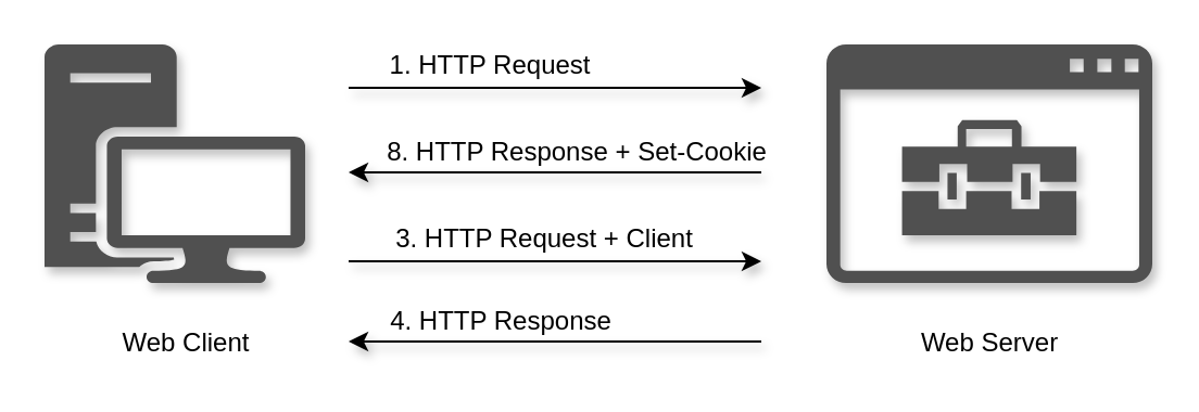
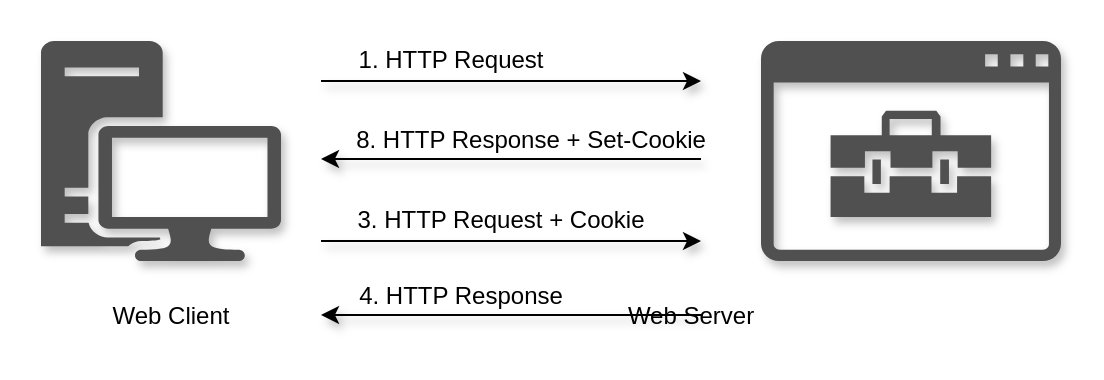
  <mxCell id="0" />
  <mxCell id="1" parent="0" />
  <mxCell id="2" value="" style="pointerEvents=1;shadow=1;dashed=0;html=1;strokeColor=none;labelPosition=center;verticalLabelPosition=bottom;verticalAlign=top;align=center;fillColor=#505050;shape=mxgraph.mscae.intune.intune_managed_app" parent="1" vertex="1"><mxGeometry x="380" y="20" width="150" height="110" as="geometry" /></mxCell>
  <mxCell id="3" value="" style="endArrow=classic;html=1;shadow=1;" parent="1" edge="1"><mxGeometry width="50" height="50" relative="1" as="geometry"><mxPoint x="160" y="40" as="sourcePoint" /><mxPoint x="350" y="40" as="targetPoint" /></mxGeometry></mxCell>
  <mxCell id="4" value="1. HTTP Request" style="text;html=1;align=center;verticalAlign=middle;resizable=0;points=[];autosize=1;shadow=1;" parent="1" vertex="1"><mxGeometry x="170" y="20" width="110" height="20" as="geometry" /></mxCell>
  <mxCell id="5" value="" style="endArrow=classic;html=1;shadow=1;" parent="1" edge="1"><mxGeometry width="50" height="50" relative="1" as="geometry"><mxPoint x="350" y="79" as="sourcePoint" /><mxPoint x="160" y="79" as="targetPoint" /></mxGeometry></mxCell>
  <mxCell id="6" value="8. HTTP Response + Set-Cookie" style="text;html=1;align=center;verticalAlign=middle;resizable=0;points=[];autosize=1;shadow=1;" parent="1" vertex="1"><mxGeometry x="170" y="60" width="190" height="20" as="geometry" /></mxCell>
  <mxCell id="7" value="Web Client" style="text;html=1;align=center;verticalAlign=middle;resizable=0;points=[];autosize=1;fillColor=none;strokeColor=none;" parent="1" vertex="1"><mxGeometry x="50" y="148" width="70" height="20" as="geometry" /></mxCell>
- <mxCell id="8" value="Web Server" style="text;html=1;align=center;verticalAlign=middle;resizable=0;points=[];autosize=1;" parent="1" vertex="1"><mxGeometry x="415" y="148" width="80" height="20" as="geometry" /></mxCell>
+ <mxCell id="8" value="Web Server" style="text;html=1;align=center;verticalAlign=middle;resizable=0;points=[];autosize=1;" parent="1" vertex="1"><mxGeometry x="305" y="148" width="80" height="20" as="geometry" /></mxCell>
  <mxCell id="9" value="" style="pointerEvents=1;shadow=1;dashed=0;html=1;strokeColor=none;fillColor=#505050;labelPosition=center;verticalLabelPosition=bottom;verticalAlign=top;outlineConnect=0;align=center;shape=mxgraph.office.devices.workstation;gradientColor=none;" vertex="1" parent="1"><mxGeometry x="20" y="20" width="120" height="110" as="geometry" /></mxCell>
  <mxCell id="10" value="" style="endArrow=classic;html=1;shadow=1;" edge="1" parent="1"><mxGeometry width="50" height="50" relative="1" as="geometry"><mxPoint x="160" y="120" as="sourcePoint" /><mxPoint x="350" y="120" as="targetPoint" /></mxGeometry></mxCell>
- <mxCell id="11" value="3. HTTP Request + Client" style="text;html=1;align=center;verticalAlign=middle;resizable=0;points=[];autosize=1;shadow=1;" vertex="1" parent="1"><mxGeometry x="170" y="100" width="160" height="20" as="geometry" /></mxCell>
+ <mxCell id="11" value="3. HTTP Request + Cookie" style="text;html=1;align=center;verticalAlign=middle;resizable=0;points=[];autosize=1;shadow=1;" vertex="1" parent="1"><mxGeometry x="170" y="100" width="160" height="20" as="geometry" /></mxCell>
  <mxCell id="12" value="" style="endArrow=classic;html=1;shadow=1;" edge="1" parent="1"><mxGeometry width="50" height="50" relative="1" as="geometry"><mxPoint x="350" y="157" as="sourcePoint" /><mxPoint x="160" y="157" as="targetPoint" /></mxGeometry></mxCell>
  <mxCell id="13" value="4. HTTP Response" style="text;html=1;align=center;verticalAlign=middle;resizable=0;points=[];autosize=1;shadow=1;" vertex="1" parent="1"><mxGeometry x="170" y="138" width="120" height="20" as="geometry" /></mxCell>
